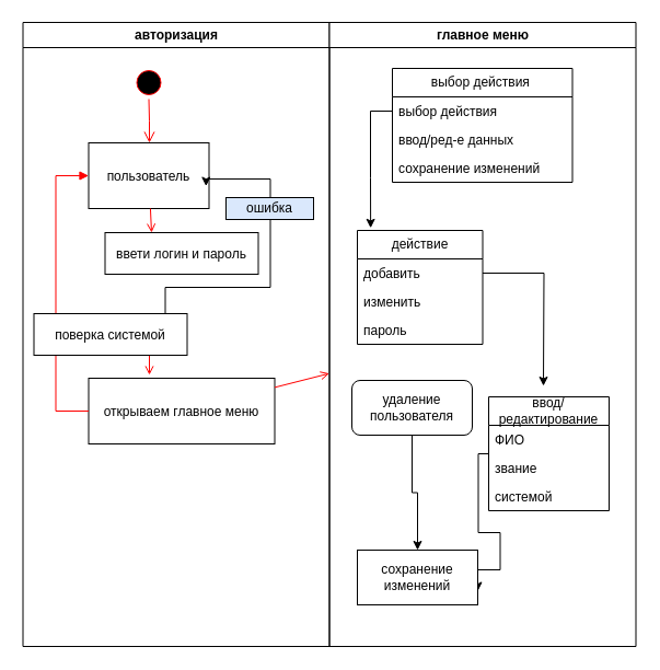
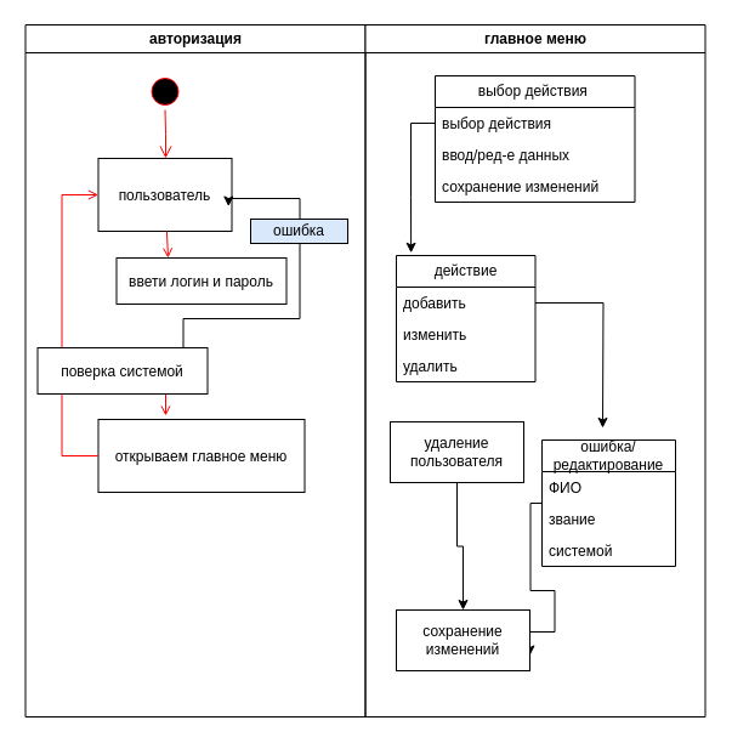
  <mxCell id="0" />
  <mxCell id="1" parent="0" />
  <mxCell id="2" value="авторизация" style="swimlane;whiteSpace=wrap" parent="1" vertex="1"><mxGeometry x="20.5" y="20" width="280" height="570" as="geometry" /></mxCell>
  <mxCell id="3" value="" style="ellipse;shape=startState;fillColor=#000000;strokeColor=#ff0000;" parent="2" vertex="1"><mxGeometry x="100" y="40" width="30" height="30" as="geometry" /></mxCell>
  <mxCell id="4" value="" style="edgeStyle=elbowEdgeStyle;elbow=horizontal;verticalAlign=bottom;endArrow=open;endSize=8;strokeColor=#FF0000;endFill=1;rounded=0" parent="2" source="3" target="5" edge="1"><mxGeometry x="100" y="40" as="geometry"><mxPoint x="115" y="110" as="targetPoint" /></mxGeometry></mxCell>
  <mxCell id="5" value="пользователь" style="" parent="2" vertex="1"><mxGeometry x="60" y="110" width="110" height="60" as="geometry" /></mxCell>
  <mxCell id="6" value="ввети логин и пароль" style="" parent="2" vertex="1"><mxGeometry x="75" y="192" width="140" height="38" as="geometry" /></mxCell>
  <mxCell id="7" value="" style="endArrow=open;strokeColor=#FF0000;endFill=1;rounded=0;" parent="2" source="5" edge="1"><mxGeometry relative="1" as="geometry"><mxPoint x="117.5" y="192" as="targetPoint" /></mxGeometry></mxCell>
  <mxCell id="8" value="открываем главное меню" style="" parent="2" vertex="1"><mxGeometry x="60" y="325" width="170" height="60" as="geometry" /></mxCell>
  <mxCell id="9" value="" style="endArrow=open;strokeColor=#FF0000;endFill=1;rounded=0;" parent="2" edge="1"><mxGeometry relative="1" as="geometry"><mxPoint x="115.5" y="302" as="sourcePoint" /><mxPoint x="115.5" y="322" as="targetPoint" /></mxGeometry></mxCell>
- <mxCell id="10" value="" style="edgeStyle=elbowEdgeStyle;elbow=horizontal;strokeColor=#FF0000;endArrow=block;endFill=1;rounded=0;" parent="2" source="8" target="5" edge="1"><mxGeometry width="100" height="100" relative="1" as="geometry"><mxPoint x="160" y="290" as="sourcePoint" /><mxPoint x="260" y="190" as="targetPoint" /><Array as="points"><mxPoint x="30" y="250" /></Array></mxGeometry></mxCell>
+ <mxCell id="10" value="" style="edgeStyle=elbowEdgeStyle;elbow=horizontal;strokeColor=#FF0000;endArrow=open;endFill=1;rounded=0" parent="2" source="8" target="5" edge="1"><mxGeometry width="100" height="100" relative="1" as="geometry"><mxPoint x="160" y="290" as="sourcePoint" /><mxPoint x="260" y="190" as="targetPoint" /><Array as="points"><mxPoint x="30" y="250" /></Array></mxGeometry></mxCell>
  <mxCell id="11" value="поверка системой" style="" vertex="1" parent="2"><mxGeometry x="10" y="266" width="140" height="38" as="geometry" /></mxCell>
  <mxCell id="12" value="" style="edgeStyle=orthogonalEdgeStyle;rounded=0;orthogonalLoop=1;jettySize=auto;html=1;entryX=0.975;entryY=0.659;entryDx=0;entryDy=0;entryPerimeter=0;" edge="1" parent="2" source="11" target="5"><mxGeometry relative="1" as="geometry"><Array as="points"><mxPoint x="130" y="242" /><mxPoint x="226" y="242" /><mxPoint x="226" y="143" /></Array></mxGeometry></mxCell>
  <mxCell id="13" value="ошибка" style="html=1;whiteSpace=wrap;fillColor=#dae8fc;" vertex="1" parent="2"><mxGeometry x="185.5" y="160" width="80" height="20" as="geometry" /></mxCell>
  <mxCell id="14" value="главное меню" style="swimlane;whiteSpace=wrap" parent="1" vertex="1"><mxGeometry x="300.5" y="20" width="280" height="570" as="geometry" /></mxCell>
  <mxCell id="15" value="выбор действия&amp;nbsp;" style="swimlane;fontStyle=0;childLayout=stackLayout;horizontal=1;startSize=26;fillColor=none;horizontalStack=0;resizeParent=1;resizeParentMax=0;resizeLast=0;collapsible=1;marginBottom=0;whiteSpace=wrap;html=1;" vertex="1" parent="14"><mxGeometry x="57.5" y="42" width="164.5" height="104" as="geometry" /></mxCell>
  <mxCell id="16" value="выбор действия" style="text;strokeColor=none;fillColor=none;align=left;verticalAlign=top;spacingLeft=4;spacingRight=4;overflow=hidden;rotatable=0;points=[[0,0.5],[1,0.5]];portConstraint=eastwest;whiteSpace=wrap;html=1;" vertex="1" parent="15"><mxGeometry y="26" width="164.5" height="26" as="geometry" /></mxCell>
  <mxCell id="17" value="ввод/ред-е данных" style="text;strokeColor=none;fillColor=none;align=left;verticalAlign=top;spacingLeft=4;spacingRight=4;overflow=hidden;rotatable=0;points=[[0,0.5],[1,0.5]];portConstraint=eastwest;whiteSpace=wrap;html=1;" vertex="1" parent="15"><mxGeometry y="52" width="164.5" height="26" as="geometry" /></mxCell>
  <mxCell id="18" value="сохранение изменений&amp;nbsp;" style="text;strokeColor=none;fillColor=none;align=left;verticalAlign=top;spacingLeft=4;spacingRight=4;overflow=hidden;rotatable=0;points=[[0,0.5],[1,0.5]];portConstraint=eastwest;whiteSpace=wrap;html=1;" vertex="1" parent="15"><mxGeometry y="78" width="164.5" height="26" as="geometry" /></mxCell>
  <mxCell id="19" value="действие" style="swimlane;fontStyle=0;childLayout=stackLayout;horizontal=1;startSize=26;fillColor=none;horizontalStack=0;resizeParent=1;resizeParentMax=0;resizeLast=0;collapsible=1;marginBottom=0;whiteSpace=wrap;html=1;" vertex="1" parent="14"><mxGeometry x="25.5" y="190" width="114.5" height="104" as="geometry" /></mxCell>
  <mxCell id="20" style="edgeStyle=orthogonalEdgeStyle;rounded=0;orthogonalLoop=1;jettySize=auto;html=1;" edge="1" parent="19" source="21"><mxGeometry relative="1" as="geometry"><mxPoint x="170" y="142" as="targetPoint" /></mxGeometry></mxCell>
  <mxCell id="21" value="добавить" style="text;strokeColor=none;fillColor=none;align=left;verticalAlign=top;spacingLeft=4;spacingRight=4;overflow=hidden;rotatable=0;points=[[0,0.5],[1,0.5]];portConstraint=eastwest;whiteSpace=wrap;html=1;" vertex="1" parent="19"><mxGeometry y="26" width="114.5" height="26" as="geometry" /></mxCell>
  <mxCell id="22" value="изменить" style="text;strokeColor=none;fillColor=none;align=left;verticalAlign=top;spacingLeft=4;spacingRight=4;overflow=hidden;rotatable=0;points=[[0,0.5],[1,0.5]];portConstraint=eastwest;whiteSpace=wrap;html=1;" vertex="1" parent="19"><mxGeometry y="52" width="114.5" height="26" as="geometry" /></mxCell>
- <mxCell id="23" value="пароль" style="text;strokeColor=none;fillColor=none;align=left;verticalAlign=top;spacingLeft=4;spacingRight=4;overflow=hidden;rotatable=0;points=[[0,0.5],[1,0.5]];portConstraint=eastwest;whiteSpace=wrap;html=1;" vertex="1" parent="19"><mxGeometry y="78" width="114.5" height="26" as="geometry" /></mxCell>
+ <mxCell id="23" value="удалить" style="text;strokeColor=none;fillColor=none;align=left;verticalAlign=top;spacingLeft=4;spacingRight=4;overflow=hidden;rotatable=0;points=[[0,0.5],[1,0.5]];portConstraint=eastwest;whiteSpace=wrap;html=1;" vertex="1" parent="19"><mxGeometry y="78" width="114.5" height="26" as="geometry" /></mxCell>
  <mxCell id="24" style="edgeStyle=orthogonalEdgeStyle;rounded=0;orthogonalLoop=1;jettySize=auto;html=1;entryX=0.106;entryY=-0.021;entryDx=0;entryDy=0;entryPerimeter=0;" edge="1" parent="14" source="16" target="19"><mxGeometry relative="1" as="geometry" /></mxCell>
  <mxCell id="25" style="edgeStyle=orthogonalEdgeStyle;rounded=0;orthogonalLoop=1;jettySize=auto;html=1;entryX=1;entryY=0.75;entryDx=0;entryDy=0;" edge="1" parent="14" source="26" target="30"><mxGeometry relative="1" as="geometry"><Array as="points"><mxPoint x="136" y="394" /><mxPoint x="136" y="466" /><mxPoint x="156" y="466" /><mxPoint x="156" y="500" /></Array></mxGeometry></mxCell>
- <mxCell id="26" value="ввод/редактирование" style="swimlane;fontStyle=0;childLayout=stackLayout;horizontal=1;startSize=26;fillColor=none;horizontalStack=0;resizeParent=1;resizeParentMax=0;resizeLast=0;collapsible=1;marginBottom=0;whiteSpace=wrap;html=1;" vertex="1" parent="14"><mxGeometry x="145.5" y="342" width="110" height="104" as="geometry" /></mxCell>
+ <mxCell id="26" value="ошибка/редактирование" style="swimlane;fontStyle=0;childLayout=stackLayout;horizontal=1;startSize=26;fillColor=none;horizontalStack=0;resizeParent=1;resizeParentMax=0;resizeLast=0;collapsible=1;marginBottom=0;whiteSpace=wrap;html=1;" vertex="1" parent="14"><mxGeometry x="145.5" y="342" width="110" height="104" as="geometry" /></mxCell>
  <mxCell id="27" value="ФИО" style="text;strokeColor=none;fillColor=none;align=left;verticalAlign=top;spacingLeft=4;spacingRight=4;overflow=hidden;rotatable=0;points=[[0,0.5],[1,0.5]];portConstraint=eastwest;whiteSpace=wrap;html=1;" vertex="1" parent="26"><mxGeometry y="26" width="110" height="26" as="geometry" /></mxCell>
  <mxCell id="28" value="звание" style="text;strokeColor=none;fillColor=none;align=left;verticalAlign=top;spacingLeft=4;spacingRight=4;overflow=hidden;rotatable=0;points=[[0,0.5],[1,0.5]];portConstraint=eastwest;whiteSpace=wrap;html=1;" vertex="1" parent="26"><mxGeometry y="52" width="110" height="26" as="geometry" /></mxCell>
  <mxCell id="29" value="системой" style="text;strokeColor=none;fillColor=none;align=left;verticalAlign=top;spacingLeft=4;spacingRight=4;overflow=hidden;rotatable=0;points=[[0,0.5],[1,0.5]];portConstraint=eastwest;whiteSpace=wrap;html=1;" vertex="1" parent="26"><mxGeometry y="78" width="110" height="26" as="geometry" /></mxCell>
  <mxCell id="30" value="сохранение изменений" style="html=1;whiteSpace=wrap;" vertex="1" parent="14"><mxGeometry x="25.5" y="482" width="110" height="50" as="geometry" /></mxCell>
- <mxCell id="31" value="" style="endArrow=open;strokeColor=#FF0000;endFill=1;rounded=0" parent="1" source="8" target="14" edge="1"><mxGeometry relative="1" as="geometry" /></mxCell>
  <mxCell id="32" style="edgeStyle=orthogonalEdgeStyle;rounded=0;orthogonalLoop=1;jettySize=auto;html=1;" edge="1" parent="1" source="33" target="30"><mxGeometry relative="1" as="geometry" /></mxCell>
- <mxCell id="33" value="удаление пользователя" style="html=1;whiteSpace=wrap;rounded=1;" vertex="1" parent="1"><mxGeometry x="321" y="347" width="110" height="50" as="geometry" /></mxCell>
+ <mxCell id="33" value="удаление пользователя" style="html=1;whiteSpace=wrap;" vertex="1" parent="1"><mxGeometry x="321" y="347" width="110" height="50" as="geometry" /></mxCell>
